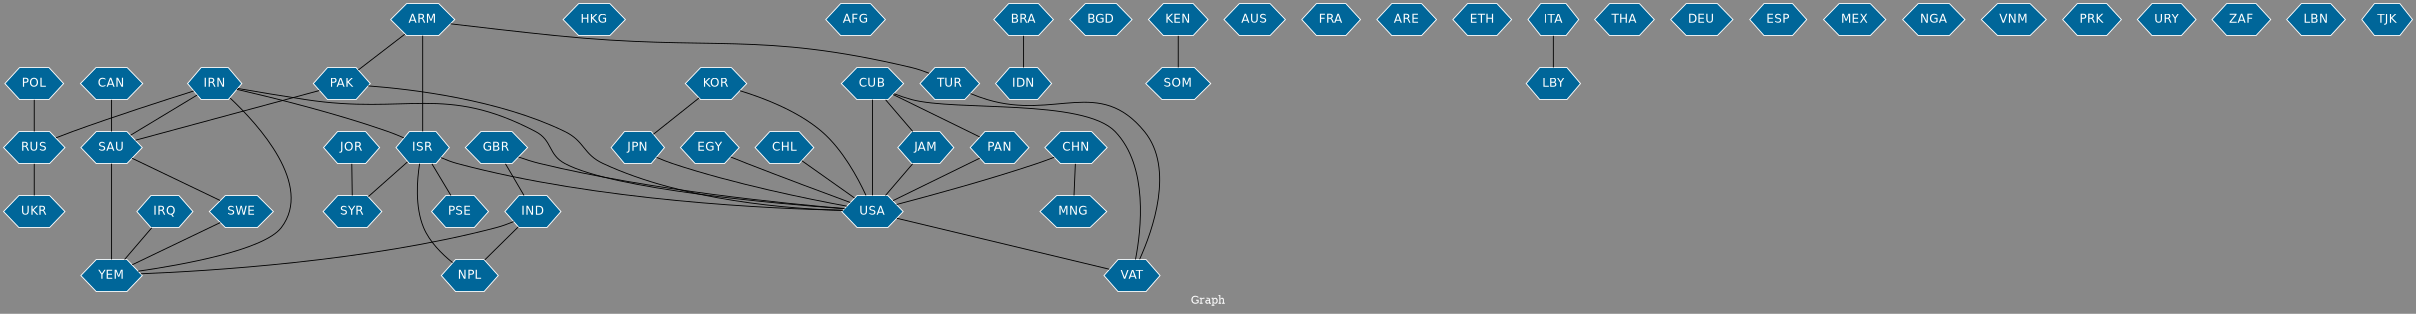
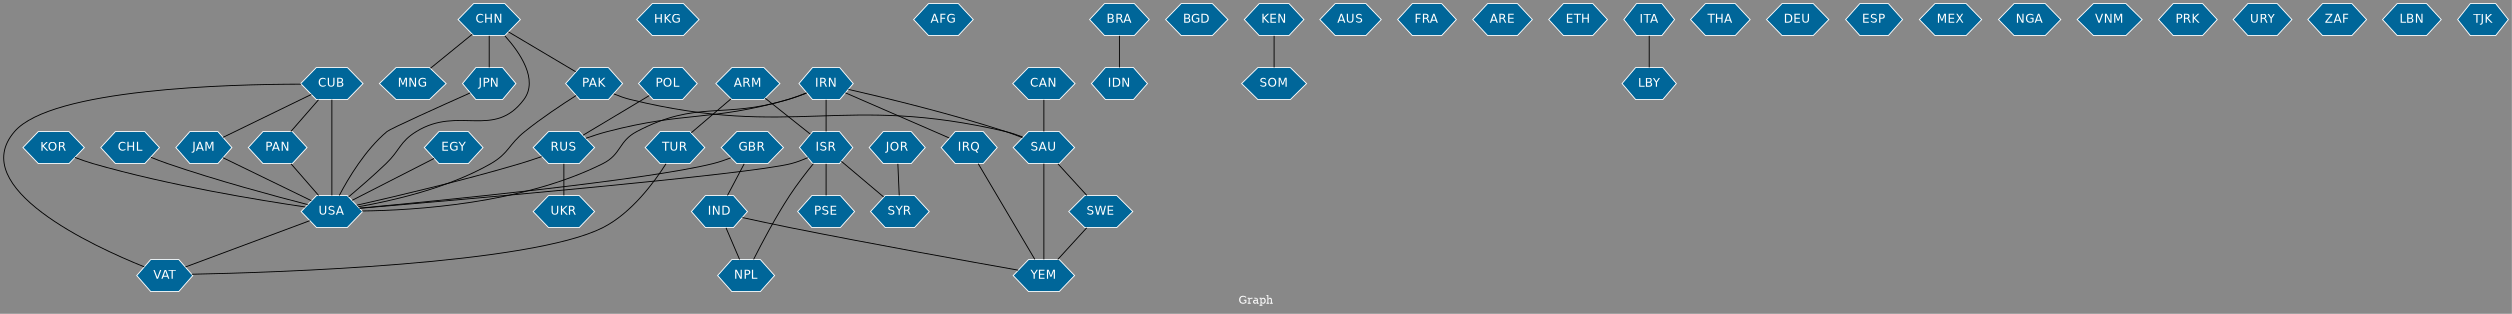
  graph {
    bgcolor="#888888"
    fontcolor=white
    fontsize=12
    label="Graph"
    node [color=white fillcolor="#006699" fontcolor=white fontname=Helvetica shape=hexagon style=filled]
    edge [arrowhead=open color=black fontcolor=white fontname=Courier fontsize=12 weight=1]
    n1 [label=IRN]
    n2 [label=YEM]
    n3 [label=SAU]
    n4 [label=USA]
    n5 [label=RUS]
    n6 [label=ISR]
    n7 [label=SWE]
    n8 [label=VAT]
    n9 [label=UKR]
    n10 [label=NPL]
    n11 [label=SYR]
    n12 [label=PSE]
    n13 [label=HKG]
    n14 [label=JPN]
    n15 [label=IND]
    n16 [label=AFG]
    n17 [label=EGY]
    n18 [label=BRA]
    n19 [label=IDN]
    n20 [label=CHN]
    n21 [label=PAK]
    n22 [label=MNG]
    n23 [label=IRQ]
    n24 [label=BGD]
    n25 [label=KEN]
    n26 [label=SOM]
    n27 [label=KOR]
    n28 [label=ARM]
    n29 [label=TUR]
    n30 [label=AUS]
    n31 [label=CUB]
    n32 [label=JAM]
    n33 [label=PAN]
    n34 [label=FRA]
    n35 [label=ARE]
    n36 [label=GBR]
    n37 [label=ETH]
    n38 [label=ITA]
    n39 [label=LBY]
    n40 [label=THA]
    n41 [label=JOR]
    n42 [label=DEU]
    n43 [label=ESP]
    n44 [label=CAN]
    n45 [label=MEX]
    n46 [label=NGA]
    n47 [label=VNM]
    n48 [label=PRK]
    n49 [label=POL]
    n50 [label=URY]
    n51 [label=CHL]
    n52 [label=ZAF]
    n53 [label=LBN]
    n54 [label=TJK]
-   n1 -- n2 [weight=3]
+   n1 -- n23 [weight=3]
    n1 -- n3 [weight=6]
    n1 -- n4 [weight=5]
    n1 -- n5 [weight=5]
    n1 -- n6 [weight=3]
    n3 -- n2 [weight=30]
    n3 -- n7
    n4 -- n8 [weight=3]
+   n5 -- n4
    n5 -- n9 [weight=4]
    n6 -- n4 [weight=3]
    n6 -- n10
    n6 -- n11 [weight=3]
    n6 -- n12 [weight=7]
    n7 -- n2 [weight=6]
    n14 -- n4
    n15 -- n2
    n15 -- n10
    n17 -- n4 [weight=3]
    n18 -- n19
    n20 -- n4
-   n27 -- n14
-   n28 -- n21
+   n20 -- n14
+   n20 -- n21
    n20 -- n22 [weight=2]
    n21 -- n3 [weight=4]
    n21 -- n4 [weight=3]
    n23 -- n2 [weight=2]
    n25 -- n26 [weight=6]
    n27 -- n4
    n28 -- n6 [weight=2]
    n28 -- n29 [weight=2]
    n29 -- n8
    n31 -- n4 [weight=16]
    n31 -- n8 [weight=4]
    n31 -- n32 [weight=2]
    n31 -- n33
    n32 -- n4 [weight=3]
    n33 -- n4
    n36 -- n4
    n36 -- n15
    n38 -- n39
    n41 -- n11
    n44 -- n3
    n49 -- n5
    n51 -- n4
  }
